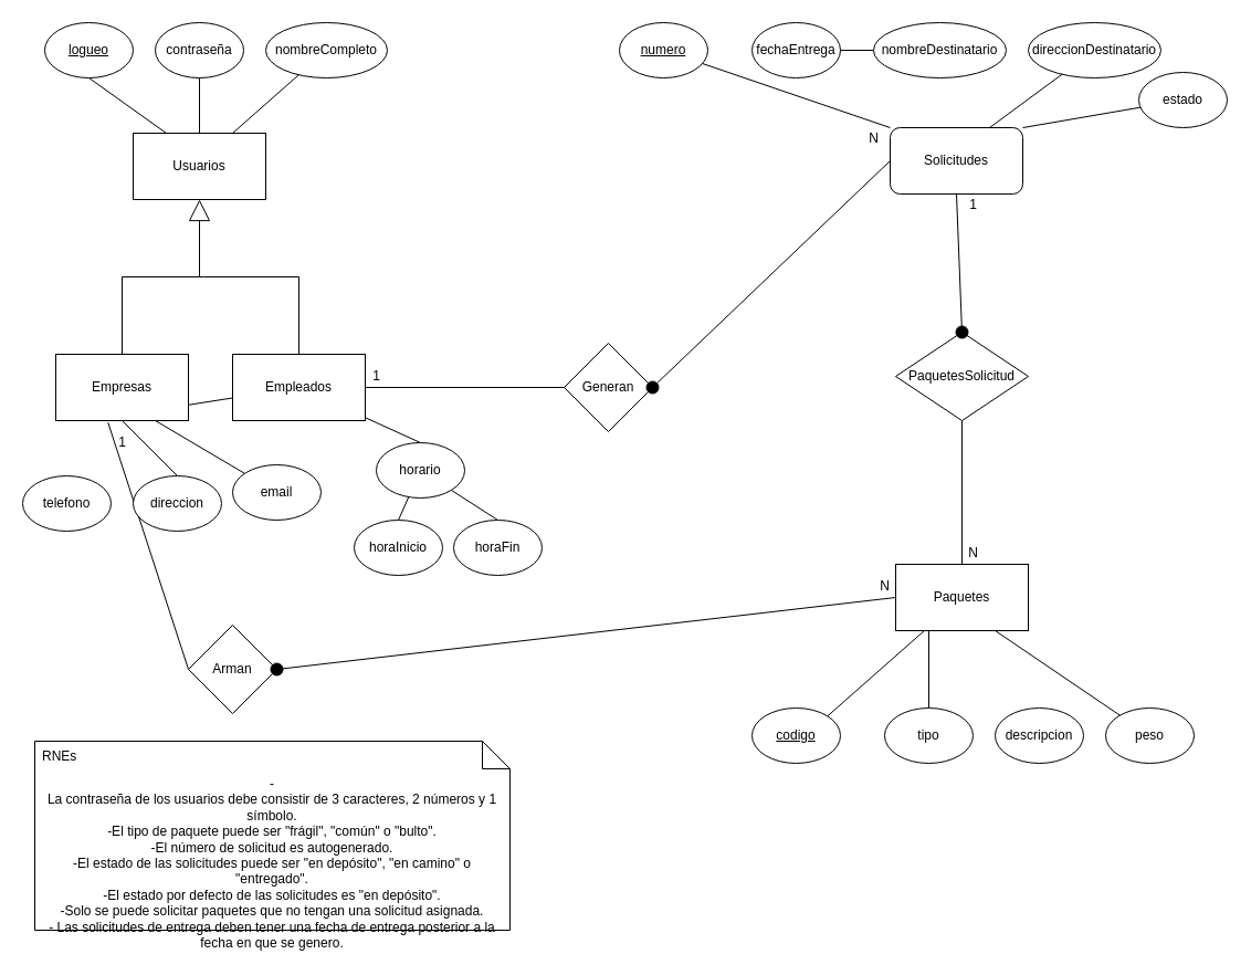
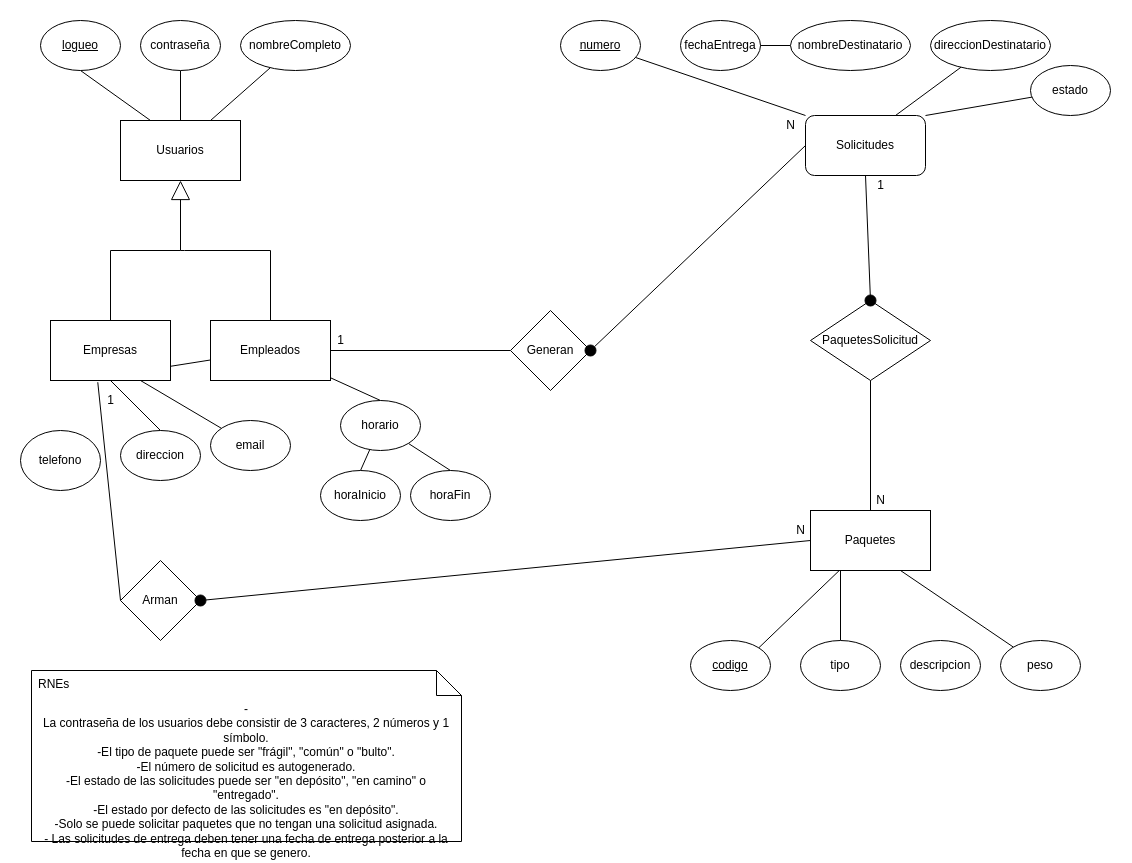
  <mxCell id="0" />
  <mxCell id="1" parent="0" />
  <mxCell id="2" style="rounded=0;orthogonalLoop=1;jettySize=auto;html=1;entryX=0.5;entryY=1;entryDx=0;entryDy=0;endArrow=none;endFill=0;endSize=17;strokeWidth=1;exitX=0.25;exitY=0;exitDx=0;exitDy=0;" parent="1" source="3" target="10" edge="1"><mxGeometry relative="1" as="geometry" /></mxCell>
  <mxCell id="3" value="Usuarios" style="rounded=0;whiteSpace=wrap;html=1;" parent="1" vertex="1"><mxGeometry x="120" y="120" width="120" height="60" as="geometry" /></mxCell>
  <mxCell id="4" value="Solicitudes" style="whiteSpace=wrap;html=1;rounded=1;" parent="1" vertex="1"><mxGeometry x="805" y="115" width="120" height="60" as="geometry" /></mxCell>
  <mxCell id="5" style="edgeStyle=orthogonalEdgeStyle;rounded=0;orthogonalLoop=1;jettySize=auto;html=1;entryX=0.5;entryY=1;entryDx=0;entryDy=0;endArrow=block;endFill=0;strokeWidth=1;endSize=17;" parent="1" source="9" target="3" edge="1"><mxGeometry relative="1" as="geometry"><Array as="points"><mxPoint x="110" y="250" /><mxPoint x="180" y="250" /></Array></mxGeometry></mxCell>
  <mxCell id="6" style="edgeStyle=none;rounded=0;orthogonalLoop=1;jettySize=auto;html=1;endArrow=none;endFill=0;endSize=17;strokeWidth=1;exitX=0.25;exitY=1;exitDx=0;exitDy=0;" parent="1" source="9" target="18" edge="1"><mxGeometry relative="1" as="geometry" /></mxCell>
  <mxCell id="7" style="edgeStyle=none;rounded=0;orthogonalLoop=1;jettySize=auto;html=1;endArrow=none;endFill=0;endSize=17;strokeWidth=1;entryX=0.5;entryY=0;entryDx=0;entryDy=0;exitX=0.5;exitY=1;exitDx=0;exitDy=0;" parent="1" source="9" target="13" edge="1"><mxGeometry relative="1" as="geometry" /></mxCell>
  <mxCell id="8" style="edgeStyle=none;rounded=0;orthogonalLoop=1;jettySize=auto;html=1;entryX=0;entryY=0.5;entryDx=0;entryDy=0;endArrow=none;endFill=0;endSize=11;exitX=0.394;exitY=1.029;exitDx=0;exitDy=0;exitPerimeter=0;" parent="1" source="9" target="56" edge="1"><mxGeometry relative="1" as="geometry"><mxPoint x="140" y="580" as="sourcePoint" /></mxGeometry></mxCell>
  <mxCell id="9" value="Empresas" style="rounded=0;whiteSpace=wrap;html=1;" parent="1" vertex="1"><mxGeometry x="50" y="320" width="120" height="60" as="geometry" /></mxCell>
  <mxCell id="10" value="&lt;u&gt;logueo&lt;/u&gt;" style="ellipse;whiteSpace=wrap;html=1;" parent="1" vertex="1"><mxGeometry x="40" y="20" width="80" height="50" as="geometry" /></mxCell>
  <mxCell id="11" style="edgeStyle=none;rounded=0;orthogonalLoop=1;jettySize=auto;html=1;entryX=0.75;entryY=0;entryDx=0;entryDy=0;endArrow=none;endFill=0;endSize=17;strokeWidth=1;" parent="1" source="12" target="3" edge="1"><mxGeometry relative="1" as="geometry" /></mxCell>
  <mxCell id="12" value="nombreCompleto" style="ellipse;whiteSpace=wrap;html=1;" parent="1" vertex="1"><mxGeometry x="240" y="20" width="110" height="50" as="geometry" /></mxCell>
  <mxCell id="13" value="direccion" style="ellipse;whiteSpace=wrap;html=1;" parent="1" vertex="1"><mxGeometry x="120" y="430" width="80" height="50" as="geometry" /></mxCell>
- <mxCell id="14" value="&lt;u&gt;codigo&lt;/u&gt;" style="ellipse;whiteSpace=wrap;html=1;" parent="1" vertex="1"><mxGeometry x="680" y="640" width="80" height="50" as="geometry" /></mxCell>
+ <mxCell id="14" value="&lt;u&gt;codigo&lt;/u&gt;" style="ellipse;whiteSpace=wrap;html=1;" parent="1" vertex="1"><mxGeometry x="690" y="640" width="80" height="50" as="geometry" /></mxCell>
  <mxCell id="15" style="edgeStyle=orthogonalEdgeStyle;rounded=0;orthogonalLoop=1;jettySize=auto;html=1;endArrow=none;endFill=0;exitX=0.5;exitY=0;exitDx=0;exitDy=0;" parent="1" edge="1"><mxGeometry relative="1" as="geometry"><mxPoint x="270" y="320" as="sourcePoint" /><mxPoint x="180" y="250" as="targetPoint" /><Array as="points"><mxPoint x="270" y="250" /><mxPoint x="184" y="250" /></Array></mxGeometry></mxCell>
  <mxCell id="16" style="edgeStyle=none;rounded=0;orthogonalLoop=1;jettySize=auto;html=1;entryX=0.5;entryY=0;entryDx=0;entryDy=0;endArrow=none;endFill=0;endSize=17;strokeWidth=1;" parent="1" source="18" target="28" edge="1"><mxGeometry relative="1" as="geometry" /></mxCell>
  <mxCell id="17" style="edgeStyle=none;rounded=0;orthogonalLoop=1;jettySize=auto;html=1;endArrow=none;endFill=0;endSize=17;strokeWidth=1;entryX=0;entryY=0.5;entryDx=0;entryDy=0;" parent="1" source="18" target="46" edge="1"><mxGeometry relative="1" as="geometry"><mxPoint x="430" y="350" as="targetPoint" /></mxGeometry></mxCell>
  <mxCell id="18" value="Empleados" style="rounded=0;whiteSpace=wrap;html=1;" parent="1" vertex="1"><mxGeometry x="210" y="320" width="120" height="60" as="geometry" /></mxCell>
  <mxCell id="19" style="edgeStyle=none;rounded=0;orthogonalLoop=1;jettySize=auto;html=1;entryX=0.5;entryY=0;entryDx=0;entryDy=0;endArrow=none;endFill=0;endSize=17;strokeWidth=1;" parent="1" source="20" target="3" edge="1"><mxGeometry relative="1" as="geometry" /></mxCell>
  <mxCell id="20" value="contraseña" style="ellipse;whiteSpace=wrap;html=1;" parent="1" vertex="1"><mxGeometry x="140" y="20" width="80" height="50" as="geometry" /></mxCell>
  <mxCell id="21" value="-&lt;br&gt;La contraseña de los usuarios debe consistir de 3 caracteres, 2 números y 1 símbolo.&lt;br&gt;-El tipo de paquete puede ser &quot;frágil&quot;, &quot;común&quot; o &quot;bulto&quot;.&lt;br&gt;-El número de solicitud es autogenerado.&lt;br&gt;-El estado de las solicitudes puede ser &quot;en depósito&quot;, &quot;en camino&quot; o &quot;entregado&quot;.&lt;br&gt;-El estado por defecto de las solicitudes es &quot;en depósito&quot;.&lt;br&gt;-Solo se puede solicitar paquetes que no tengan una solicitud asignada.&lt;br&gt;- Las solicitudes de entrega deben tener una fecha de entrega posterior a la fecha en que se genero." style="shape=note2;boundedLbl=1;whiteSpace=wrap;html=1;size=25;verticalAlign=top;align=center;" parent="1" vertex="1"><mxGeometry x="31" y="670" width="430" height="171" as="geometry" /></mxCell>
  <mxCell id="22" value="RNEs" style="resizeWidth=1;part=1;strokeColor=none;fillColor=none;align=left;spacingLeft=5;" parent="21" vertex="1"><mxGeometry width="430" height="25" relative="1" as="geometry" /></mxCell>
- <mxCell id="23" value="telefono" style="ellipse;whiteSpace=wrap;html=1;" parent="1" vertex="1"><mxGeometry y="430" width="80" height="50" as="geometry" x="20" /></mxCell>
+ <mxCell id="23" value="telefono" style="ellipse;whiteSpace=wrap;html=1;" parent="1" vertex="1"><mxGeometry x="20" y="430" width="80" height="60" as="geometry" /></mxCell>
  <mxCell id="24" style="edgeStyle=none;rounded=0;orthogonalLoop=1;jettySize=auto;html=1;entryX=0.75;entryY=1;entryDx=0;entryDy=0;endArrow=none;endFill=0;endSize=17;strokeWidth=1;" parent="1" source="25" target="9" edge="1"><mxGeometry relative="1" as="geometry" /></mxCell>
  <mxCell id="25" value="email" style="ellipse;whiteSpace=wrap;html=1;" parent="1" vertex="1"><mxGeometry x="210" y="420" width="80" height="50" as="geometry" /></mxCell>
  <mxCell id="26" style="edgeStyle=none;rounded=0;orthogonalLoop=1;jettySize=auto;html=1;entryX=0.5;entryY=0;entryDx=0;entryDy=0;endArrow=none;endFill=0;endSize=17;strokeWidth=1;" parent="1" source="28" target="29" edge="1"><mxGeometry relative="1" as="geometry" /></mxCell>
  <mxCell id="27" style="edgeStyle=none;rounded=0;orthogonalLoop=1;jettySize=auto;html=1;entryX=0.5;entryY=0;entryDx=0;entryDy=0;endArrow=none;endFill=0;endSize=17;strokeWidth=1;" parent="1" source="28" target="30" edge="1"><mxGeometry relative="1" as="geometry" /></mxCell>
  <mxCell id="28" value="horario" style="ellipse;whiteSpace=wrap;html=1;" parent="1" vertex="1"><mxGeometry x="340" y="400" width="80" height="50" as="geometry" /></mxCell>
  <mxCell id="29" value="horaInicio" style="ellipse;whiteSpace=wrap;html=1;" parent="1" vertex="1"><mxGeometry x="320" y="470" width="80" height="50" as="geometry" /></mxCell>
  <mxCell id="30" value="horaFin" style="ellipse;whiteSpace=wrap;html=1;" parent="1" vertex="1"><mxGeometry x="410" y="470" width="80" height="50" as="geometry" /></mxCell>
  <mxCell id="31" style="edgeStyle=none;rounded=0;orthogonalLoop=1;jettySize=auto;html=1;entryX=1;entryY=0;entryDx=0;entryDy=0;endArrow=none;endFill=0;endSize=17;strokeWidth=1;" parent="1" source="32" target="14" edge="1"><mxGeometry relative="1" as="geometry" /></mxCell>
  <mxCell id="32" value="Paquetes" style="rounded=0;whiteSpace=wrap;html=1;" parent="1" vertex="1"><mxGeometry x="810" y="510" width="120" height="60" as="geometry" /></mxCell>
  <mxCell id="33" style="edgeStyle=none;rounded=0;orthogonalLoop=1;jettySize=auto;html=1;entryX=0.25;entryY=1;entryDx=0;entryDy=0;endArrow=none;endFill=0;endSize=17;strokeWidth=1;" parent="1" source="34" target="32" edge="1"><mxGeometry relative="1" as="geometry" /></mxCell>
  <mxCell id="34" value="tipo" style="ellipse;whiteSpace=wrap;html=1;" parent="1" vertex="1"><mxGeometry x="800" y="640" width="80" height="50" as="geometry" /></mxCell>
  <mxCell id="35" value="descripcion" style="ellipse;whiteSpace=wrap;html=1;" parent="1" vertex="1"><mxGeometry x="900" y="640" width="80" height="50" as="geometry" /></mxCell>
  <mxCell id="36" style="edgeStyle=none;rounded=0;orthogonalLoop=1;jettySize=auto;html=1;entryX=0.75;entryY=1;entryDx=0;entryDy=0;endArrow=none;endFill=0;endSize=17;strokeWidth=1;" parent="1" source="37" target="32" edge="1"><mxGeometry relative="1" as="geometry" /></mxCell>
  <mxCell id="37" value="peso" style="ellipse;whiteSpace=wrap;html=1;" parent="1" vertex="1"><mxGeometry x="1000" y="640" width="80" height="50" as="geometry" /></mxCell>
  <mxCell id="38" style="edgeStyle=none;rounded=0;orthogonalLoop=1;jettySize=auto;html=1;entryX=0;entryY=0;entryDx=0;entryDy=0;endArrow=none;endFill=0;endSize=17;strokeWidth=1;" parent="1" source="39" target="4" edge="1"><mxGeometry relative="1" as="geometry" /></mxCell>
  <mxCell id="39" value="&lt;u&gt;numero&lt;/u&gt;" style="ellipse;whiteSpace=wrap;html=1;" parent="1" vertex="1"><mxGeometry x="560" y="20" width="80" height="50" as="geometry" /></mxCell>
  <mxCell id="40" value="fechaEntrega" style="ellipse;whiteSpace=wrap;html=1;" parent="1" vertex="1"><mxGeometry x="680" y="20" width="80" height="50" as="geometry" /></mxCell>
  <mxCell id="41" style="edgeStyle=none;rounded=0;orthogonalLoop=1;jettySize=auto;html=1;endArrow=none;endFill=0;endSize=17;strokeWidth=1;" parent="1" source="42" target="40" edge="1"><mxGeometry relative="1" as="geometry" /></mxCell>
  <mxCell id="42" value="nombreDestinatario" style="ellipse;whiteSpace=wrap;html=1;" parent="1" vertex="1"><mxGeometry x="790" y="20" width="120" height="50" as="geometry" /></mxCell>
  <mxCell id="43" style="edgeStyle=none;rounded=0;orthogonalLoop=1;jettySize=auto;html=1;entryX=0.75;entryY=0;entryDx=0;entryDy=0;endArrow=none;endFill=0;endSize=17;strokeWidth=1;" parent="1" source="44" target="4" edge="1"><mxGeometry relative="1" as="geometry" /></mxCell>
  <mxCell id="44" value="direccionDestinatario" style="ellipse;whiteSpace=wrap;html=1;" parent="1" vertex="1"><mxGeometry x="930" y="20" width="120" height="50" as="geometry" /></mxCell>
  <mxCell id="45" value="PaquetesSolicitud" style="rhombus;whiteSpace=wrap;html=1;" parent="1" vertex="1"><mxGeometry x="810" y="300" width="120" height="80" as="geometry" /></mxCell>
  <mxCell id="46" value="Generan" style="rhombus;whiteSpace=wrap;html=1;" parent="1" vertex="1"><mxGeometry x="510" y="310" width="80" height="80" as="geometry" /></mxCell>
  <mxCell id="47" style="edgeStyle=none;rounded=0;orthogonalLoop=1;jettySize=auto;html=1;entryX=1;entryY=0;entryDx=0;entryDy=0;endArrow=none;endFill=0;endSize=17;strokeWidth=1;" parent="1" source="48" target="4" edge="1"><mxGeometry relative="1" as="geometry" /></mxCell>
  <mxCell id="48" value="estado" style="ellipse;whiteSpace=wrap;html=1;" parent="1" vertex="1"><mxGeometry x="1030" y="65" width="80" height="50" as="geometry" /></mxCell>
  <mxCell id="49" value="N" style="text;html=1;align=center;verticalAlign=middle;resizable=0;points=[];autosize=1;" parent="1" vertex="1"><mxGeometry x="870" y="490" width="20" height="20" as="geometry" /></mxCell>
  <mxCell id="50" value="1" style="text;html=1;align=center;verticalAlign=middle;resizable=0;points=[];autosize=1;" parent="1" vertex="1"><mxGeometry x="870" y="175" width="20" height="20" as="geometry" /></mxCell>
  <mxCell id="51" style="edgeStyle=none;rounded=0;orthogonalLoop=1;jettySize=auto;html=1;entryX=0.5;entryY=0;entryDx=0;entryDy=0;endArrow=oval;endFill=1;endSize=11;strokeWidth=1;exitX=0.5;exitY=1;exitDx=0;exitDy=0;" parent="1" source="4" target="45" edge="1"><mxGeometry relative="1" as="geometry"><mxPoint x="980" y="290" as="sourcePoint" /></mxGeometry></mxCell>
  <mxCell id="52" value="1" style="text;html=1;align=center;verticalAlign=middle;resizable=0;points=[];autosize=1;" parent="1" vertex="1"><mxGeometry x="330" y="330" width="20" height="20" as="geometry" /></mxCell>
  <mxCell id="53" value="N" style="text;html=1;align=center;verticalAlign=middle;resizable=0;points=[];autosize=1;" parent="1" vertex="1"><mxGeometry x="780" y="115" width="20" height="20" as="geometry" /></mxCell>
  <mxCell id="54" style="edgeStyle=none;rounded=0;orthogonalLoop=1;jettySize=auto;html=1;entryX=1;entryY=0.5;entryDx=0;entryDy=0;endArrow=oval;endFill=1;endSize=11;strokeWidth=1;exitX=0;exitY=0.5;exitDx=0;exitDy=0;" parent="1" source="4" target="46" edge="1"><mxGeometry relative="1" as="geometry" /></mxCell>
  <mxCell id="55" style="rounded=0;orthogonalLoop=1;jettySize=auto;html=1;endArrow=none;endFill=0;endSize=11;startArrow=none;startFill=0;exitX=0.5;exitY=1;exitDx=0;exitDy=0;targetPerimeterSpacing=0;startSize=11;" parent="1" source="45" target="32" edge="1"><mxGeometry relative="1" as="geometry" /></mxCell>
- <mxCell id="56" value="Arman" style="rhombus;whiteSpace=wrap;html=1;" parent="1" vertex="1"><mxGeometry x="170" y="565" width="80" height="80" as="geometry" /></mxCell>
+ <mxCell id="56" value="Arman" style="rhombus;whiteSpace=wrap;html=1;" parent="1" vertex="1"><mxGeometry x="120" y="560" width="80" height="80" as="geometry" /></mxCell>
  <mxCell id="57" value="1" style="text;html=1;align=center;verticalAlign=middle;resizable=0;points=[];autosize=1;" parent="1" vertex="1"><mxGeometry x="100" y="390" width="20" height="20" as="geometry" /></mxCell>
  <mxCell id="58" value="N" style="text;html=1;align=center;verticalAlign=middle;resizable=0;points=[];autosize=1;" parent="1" vertex="1"><mxGeometry x="790" y="520" width="20" height="20" as="geometry" /></mxCell>
  <mxCell id="59" style="edgeStyle=none;rounded=0;orthogonalLoop=1;jettySize=auto;html=1;entryX=1;entryY=0.5;entryDx=0;entryDy=0;endArrow=oval;endFill=1;endSize=11;exitX=0;exitY=0.5;exitDx=0;exitDy=0;" parent="1" source="32" target="56" edge="1"><mxGeometry relative="1" as="geometry" /></mxCell>
